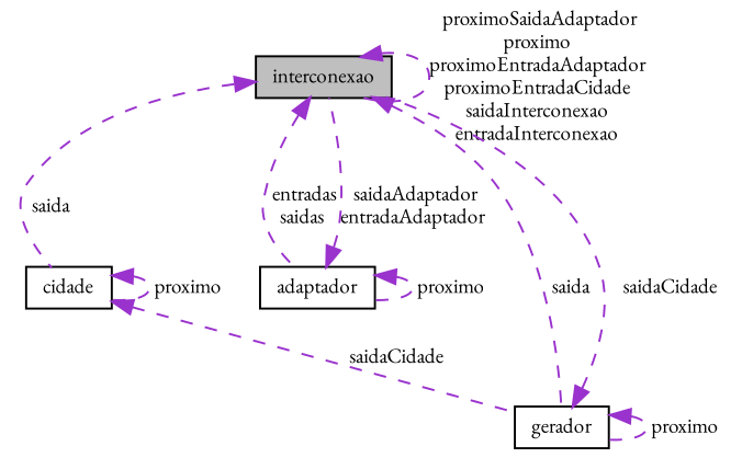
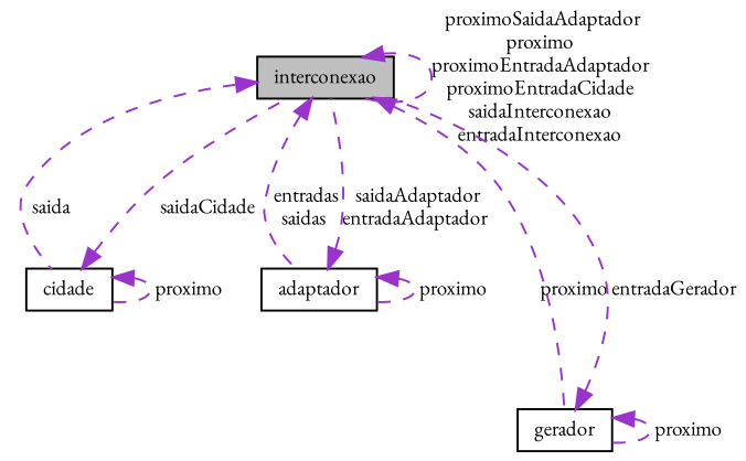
  digraph {
    fontname="EB Garamond"
    node [color=black fillcolor=white fontname="EB Garamond" fontsize=10 shape=record style=filled]
    edge [color=darkorchid3 dir=back fontname="EB Garamond" fontsize=10 labelfontname=Helvetica labelfontsize=10 style=dashed]
    n1 [fillcolor=grey75 fontcolor=black height=0.2 label=interconexao width=0.4]
    n2 [height=0.2 label=cidade width=0.4]
    n3 [height=0.2 label=adaptador width=0.4]
    n4 [height=0.2 label=gerador width=0.4]
    n1 -> n1 [label=" proximoSaidaAdaptador\nproximo\nproximoEntradaAdaptador\nproximoEntradaCidade\nsaidaInterconexao\nentradaInterconexao"]
    n1 -> n2 [label=" saida"]
    n1 -> n3 [label=" entradas\nsaidas"]
-   n1 -> n4 [label=" saida"]
-   n2 -> n4 [label=" saidaCidade"]
+   n1 -> n4 [label=" proximo"]
+   n2 -> n1 [label=" saidaCidade"]
    n2 -> n2 [label=" proximo"]
    n3 -> n1 [label=" saidaAdaptador\nentradaAdaptador"]
    n3 -> n3 [label=" proximo"]
-   n4 -> n1 [label=" saidaCidade"]
+   n4 -> n1 [label=" entradaGerador"]
    n4 -> n4 [label=" proximo"]
  }
